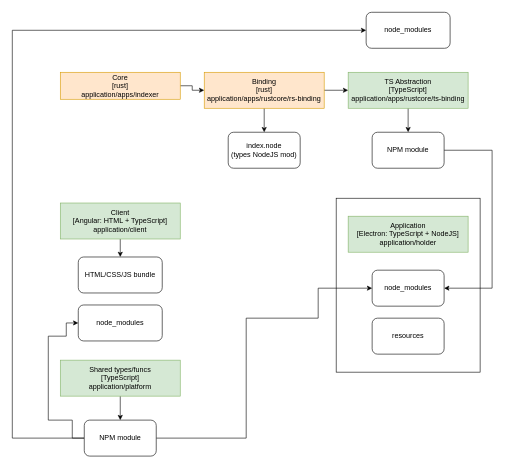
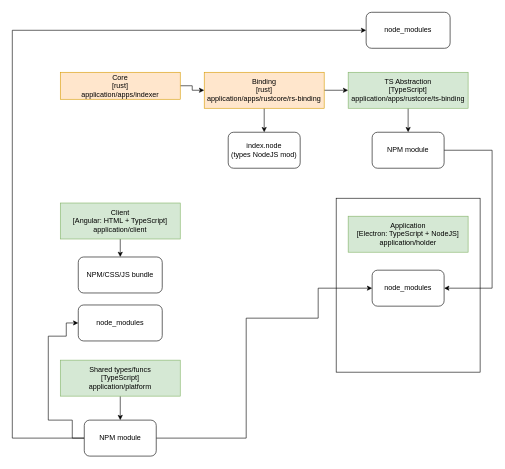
  <mxCell id="0" />
  <mxCell id="1" parent="0" />
  <mxCell id="2" value="" style="rounded=0;whiteSpace=wrap;html=1;" vertex="1" parent="1"><mxGeometry x="560" y="330" width="240" height="290" as="geometry" /></mxCell>
  <mxCell id="3" style="edgeStyle=orthogonalEdgeStyle;rounded=0;orthogonalLoop=1;jettySize=auto;html=1;exitX=1;exitY=0.5;exitDx=0;exitDy=0;" edge="1" parent="1" source="4" target="7"><mxGeometry relative="1" as="geometry" /></mxCell>
  <mxCell id="4" value="Core&lt;br&gt;[rust]&lt;br&gt;application/apps/indexer" style="rounded=0;whiteSpace=wrap;html=1;fillColor=#ffe6cc;strokeColor=#d79b00;" vertex="1" parent="1"><mxGeometry x="100" y="120" width="200" height="45" as="geometry" /></mxCell>
  <mxCell id="5" style="edgeStyle=orthogonalEdgeStyle;rounded=0;orthogonalLoop=1;jettySize=auto;html=1;exitX=0.5;exitY=1;exitDx=0;exitDy=0;entryX=0.5;entryY=0;entryDx=0;entryDy=0;" edge="1" parent="1" source="7" target="8"><mxGeometry relative="1" as="geometry" /></mxCell>
  <mxCell id="6" style="edgeStyle=orthogonalEdgeStyle;rounded=0;orthogonalLoop=1;jettySize=auto;html=1;exitX=1;exitY=0.5;exitDx=0;exitDy=0;entryX=0;entryY=0.5;entryDx=0;entryDy=0;" edge="1" parent="1" source="7" target="10"><mxGeometry relative="1" as="geometry" /></mxCell>
  <mxCell id="7" value="Binding&lt;br&gt;[rust]&lt;br&gt;application/apps/rustcore/rs-binding" style="rounded=0;whiteSpace=wrap;html=1;fillColor=#ffe6cc;strokeColor=#d79b00;" vertex="1" parent="1"><mxGeometry x="340" y="120" width="200" height="60" as="geometry" /></mxCell>
  <mxCell id="8" value="index.node&lt;br&gt;(types NodeJS mod)" style="rounded=1;whiteSpace=wrap;html=1;" vertex="1" parent="1"><mxGeometry x="380" y="220" width="120" height="60" as="geometry" /></mxCell>
  <mxCell id="9" style="edgeStyle=orthogonalEdgeStyle;rounded=0;orthogonalLoop=1;jettySize=auto;html=1;exitX=0.5;exitY=1;exitDx=0;exitDy=0;entryX=0.5;entryY=0;entryDx=0;entryDy=0;" edge="1" parent="1" source="10" target="12"><mxGeometry relative="1" as="geometry" /></mxCell>
  <mxCell id="10" value="TS Abstraction&lt;br&gt;[TypeScript]&lt;br&gt;application/apps/rustcore/ts-binding" style="rounded=0;whiteSpace=wrap;html=1;fillColor=#d5e8d4;strokeColor=#82b366;" vertex="1" parent="1"><mxGeometry x="580" y="120" width="200" height="60" as="geometry" /></mxCell>
  <mxCell id="11" style="edgeStyle=orthogonalEdgeStyle;rounded=0;orthogonalLoop=1;jettySize=auto;html=1;exitX=1;exitY=0.5;exitDx=0;exitDy=0;entryX=1;entryY=0.5;entryDx=0;entryDy=0;" edge="1" parent="1" source="12" target="14"><mxGeometry relative="1" as="geometry"><Array as="points"><mxPoint x="820" y="250" /><mxPoint x="820" y="480" /></Array></mxGeometry></mxCell>
  <mxCell id="12" value="NPM module" style="rounded=1;whiteSpace=wrap;html=1;" vertex="1" parent="1"><mxGeometry x="620" y="220" width="120" height="60" as="geometry" /></mxCell>
  <mxCell id="13" value="Application&lt;br&gt;[Electron: TypeScript + NodeJS]&lt;br&gt;application/holder" style="rounded=0;whiteSpace=wrap;html=1;fillColor=#d5e8d4;strokeColor=#82b366;" vertex="1" parent="1"><mxGeometry x="580" y="360" width="200" height="60" as="geometry" /></mxCell>
  <mxCell id="14" value="node_modules" style="rounded=1;whiteSpace=wrap;html=1;" vertex="1" parent="1"><mxGeometry x="620" y="450" width="120" height="60" as="geometry" /></mxCell>
  <mxCell id="15" style="edgeStyle=orthogonalEdgeStyle;rounded=0;orthogonalLoop=1;jettySize=auto;html=1;exitX=0.5;exitY=1;exitDx=0;exitDy=0;entryX=0.5;entryY=0;entryDx=0;entryDy=0;" edge="1" parent="1" source="16" target="17"><mxGeometry relative="1" as="geometry" /></mxCell>
  <mxCell id="16" value="Client&lt;br&gt;[Angular: HTML + TypeScript]&lt;br&gt;application/client" style="rounded=0;whiteSpace=wrap;html=1;fillColor=#d5e8d4;strokeColor=#82b366;" vertex="1" parent="1"><mxGeometry x="100" y="338" width="200" height="60" as="geometry" /></mxCell>
- <mxCell id="17" value="HTML/CSS/JS bundle" style="rounded=1;whiteSpace=wrap;html=1;" vertex="1" parent="1"><mxGeometry x="130" y="428" width="140" height="60" as="geometry" /></mxCell>
- <mxCell id="18" value="resources" style="rounded=1;whiteSpace=wrap;html=1;" vertex="1" parent="1"><mxGeometry x="620" y="530" width="120" height="60" as="geometry" /></mxCell>
+ <mxCell id="17" value="NPM/CSS/JS bundle" style="rounded=1;whiteSpace=wrap;html=1;" vertex="1" parent="1"><mxGeometry x="130" y="428" width="140" height="60" as="geometry" /></mxCell>
  <mxCell id="19" style="edgeStyle=orthogonalEdgeStyle;rounded=0;orthogonalLoop=1;jettySize=auto;html=1;exitX=0.5;exitY=1;exitDx=0;exitDy=0;entryX=0.5;entryY=0;entryDx=0;entryDy=0;" edge="1" parent="1" source="20" target="24"><mxGeometry relative="1" as="geometry" /></mxCell>
  <mxCell id="20" value="Shared types/funcs&lt;br&gt;[TypeScript]&lt;br&gt;application/platform" style="rounded=0;whiteSpace=wrap;html=1;fillColor=#d5e8d4;strokeColor=#82b366;" vertex="1" parent="1"><mxGeometry x="100" y="600" width="200" height="60" as="geometry" /></mxCell>
  <mxCell id="21" style="edgeStyle=orthogonalEdgeStyle;rounded=0;orthogonalLoop=1;jettySize=auto;html=1;exitX=1;exitY=0.5;exitDx=0;exitDy=0;entryX=0;entryY=0.5;entryDx=0;entryDy=0;" edge="1" parent="1" source="24" target="14"><mxGeometry relative="1" as="geometry"><Array as="points"><mxPoint x="410" y="730" /><mxPoint x="410" y="530" /><mxPoint x="530" y="530" /><mxPoint x="530" y="480" /></Array></mxGeometry></mxCell>
  <mxCell id="22" style="edgeStyle=orthogonalEdgeStyle;rounded=0;orthogonalLoop=1;jettySize=auto;html=1;exitX=0;exitY=0.5;exitDx=0;exitDy=0;entryX=0;entryY=0.5;entryDx=0;entryDy=0;" edge="1" parent="1" source="24" target="25"><mxGeometry relative="1" as="geometry"><Array as="points"><mxPoint x="120" y="730" /><mxPoint x="120" y="700" /><mxPoint x="80" y="700" /><mxPoint x="80" y="560" /><mxPoint x="110" y="560" /><mxPoint x="110" y="538" /></Array></mxGeometry></mxCell>
  <mxCell id="23" style="edgeStyle=orthogonalEdgeStyle;rounded=0;orthogonalLoop=1;jettySize=auto;html=1;exitX=0;exitY=0.5;exitDx=0;exitDy=0;entryX=0;entryY=0.5;entryDx=0;entryDy=0;" edge="1" parent="1" source="24" target="26"><mxGeometry relative="1" as="geometry"><Array as="points"><mxPoint x="20" y="730" /><mxPoint x="20" y="50" /></Array></mxGeometry></mxCell>
  <mxCell id="24" value="NPM module" style="rounded=1;whiteSpace=wrap;html=1;" vertex="1" parent="1"><mxGeometry x="140" y="700" width="120" height="60" as="geometry" /></mxCell>
  <mxCell id="25" value="node_modules" style="rounded=1;whiteSpace=wrap;html=1;" vertex="1" parent="1"><mxGeometry x="130" y="508" width="140" height="60" as="geometry" /></mxCell>
  <mxCell id="26" value="node_modules" style="rounded=1;whiteSpace=wrap;html=1;" vertex="1" parent="1"><mxGeometry x="610" y="20" width="140" height="60" as="geometry" /></mxCell>
